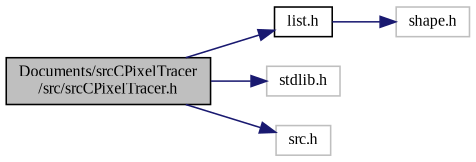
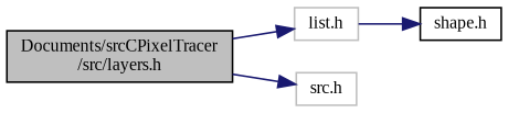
  digraph {
    fontname="Liberation Serif"
    rankdir=LR
    node [color=black fillcolor=white fontname="Liberation Serif" fontsize=10 shape=record style=filled]
    edge [color=midnightblue fontname="Liberation Serif" fontsize=10 labelfontname=Helvetica labelfontsize=10 style=solid]
-   n1 [fillcolor=grey75 fontcolor=black height=0.2 label="Documents/srcCPixelTracer\l/src/srcCPixelTracer.h" width=0.4]
-   n2 [height=0.2 label="list.h" width=0.4]
-   n3 [color=grey75 height=0.2 label="stdlib.h" width=0.4]
+   n1 [fillcolor=grey75 fontcolor=black height=0.2 label="Documents/srcCPixelTracer\l/src/layers.h" width=0.4]
+   n2 [color=grey75 height=0.2 label="list.h" width=0.4]
    n4 [color=grey75 height=0.2 label="src.h" width=0.4]
-   n5 [color=grey75 height=0.2 label="shape.h" width=0.4]
+   n5 [height=0.2 label="shape.h" width=0.4]
    n1 -> n2
-   n1 -> n3
    n1 -> n4
    n2 -> n5
  }
